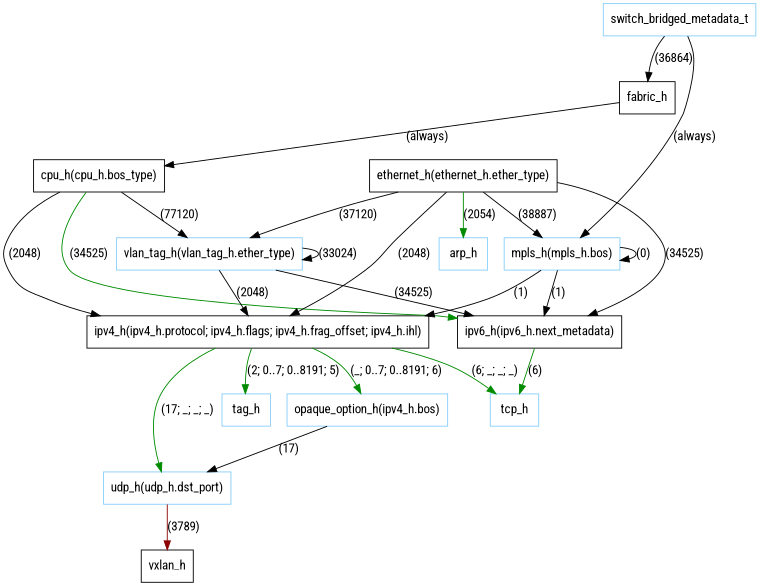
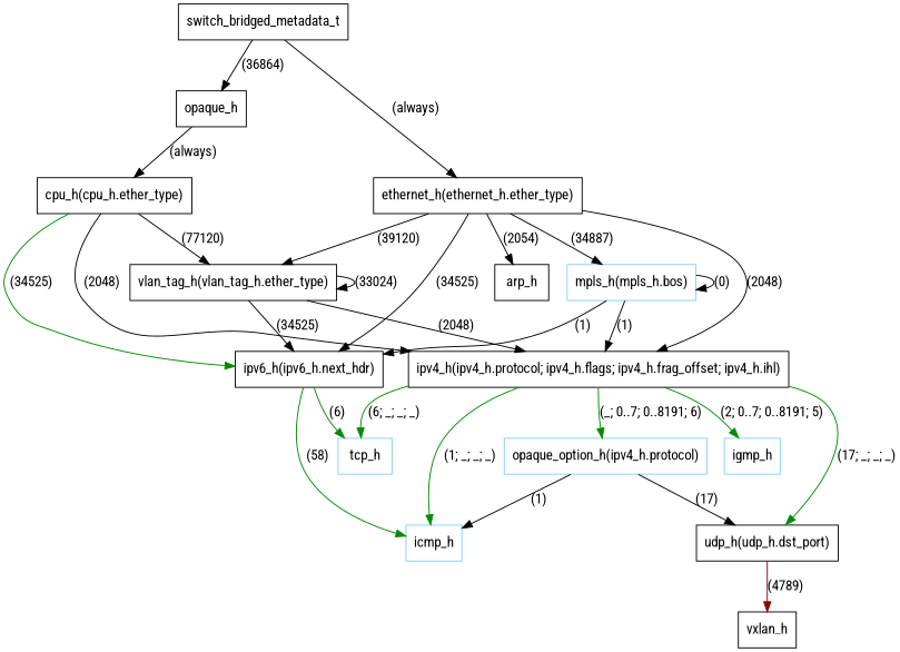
  digraph {
    fontname="Roboto Condensed"
    node [fontname="Roboto Condensed" shape=rectangle]
    edge [fontname="Roboto Condensed" shape=rectangle]
-   n1 [label="cpu_h(cpu_h.bos_type)"]
+   n1 [label="cpu_h(cpu_h.ether_type)"]
    n2 [label="ipv4_h(ipv4_h.protocol; ipv4_h.flags; ipv4_h.frag_offset; ipv4_h.ihl)"]
-   n3 [label="ipv6_h(ipv6_h.next_metadata)"]
-   n4 [label="vlan_tag_h(vlan_tag_h.ether_type)" color=lightskyblue]
-   n6 [color=lightskyblue label=tag_h]
-   n7 [color=lightskyblue label="opaque_option_h(ipv4_h.bos)"]
+   n3 [label="ipv6_h(ipv6_h.next_hdr)"]
+   n4 [label="vlan_tag_h(vlan_tag_h.ether_type)"]
+   n5 [color=lightskyblue label=icmp_h]
+   n6 [color=lightskyblue label=igmp_h]
+   n7 [color=lightskyblue label="opaque_option_h(ipv4_h.protocol)"]
    n8 [color=lightskyblue label=tcp_h]
-   n9 [color=lightskyblue label="udp_h(udp_h.dst_port)"]
+   n9 [color=black label="udp_h(udp_h.dst_port)"]
    n10 [label=vxlan_h]
    n11 [label="ethernet_h(ethernet_h.ether_type)"]
-   n12 [label=arp_h color=lightskyblue]
+   n12 [label=arp_h]
    n13 [color=lightskyblue label="mpls_h(mpls_h.bos)"]
-   n14 [label=fabric_h]
-   n15 [label=switch_bridged_metadata_t color=lightskyblue]
+   n14 [label=opaque_h]
+   n15 [label=switch_bridged_metadata_t]
    n1 -> n2 [label="(2048)"]
    n1 -> n3 [color=green4 label="(34525)"]
    n1 -> n4 [label="(77120)"]
+   n2 -> n5 [color=green4 label="(1; _; _; _)"]
    n2 -> n6 [color=green4 label="(2; 0..7; 0..8191; 5)"]
    n2 -> n7 [color=green4 label="(_; 0..7; 0..8191; 6)"]
    n2 -> n8 [color=green4 label="(6; _; _; _)"]
    n2 -> n9 [color=green4 label="(17; _; _; _)"]
+   n3 -> n5 [color=green4 label="(58)"]
    n3 -> n8 [color=green4 label="(6)"]
    n4 -> n2 [label="(2048)"]
    n4 -> n3 [label="(34525)"]
    n4 -> n4 [label="(33024)"]
+   n7 -> n5 [label="(1)"]
    n7 -> n9 [label="(17)"]
-   n9 -> n10 [color=red4 label="(3789)"]
+   n9 -> n10 [color=red4 label="(4789)"]
    n11 -> n2 [label="(2048)"]
    n11 -> n3 [label="(34525)"]
-   n11 -> n4 [label="(37120)"]
-   n11 -> n12 [label="(2054)" color=green4]
-   n11 -> n13 [label="(38887)"]
+   n11 -> n4 [label="(39120)"]
+   n11 -> n12 [label="(2054)"]
+   n11 -> n13 [label="(34887)"]
    n13 -> n2 [label="(1)"]
    n13 -> n3 [label="(1)"]
    n13 -> n13 [label="(0)"]
    n14 -> n1 [label="(always)"]
-   n15 -> n13 [label="(always)"]
+   n15 -> n11 [label="(always)"]
    n15 -> n14 [label="(36864)"]
  }
